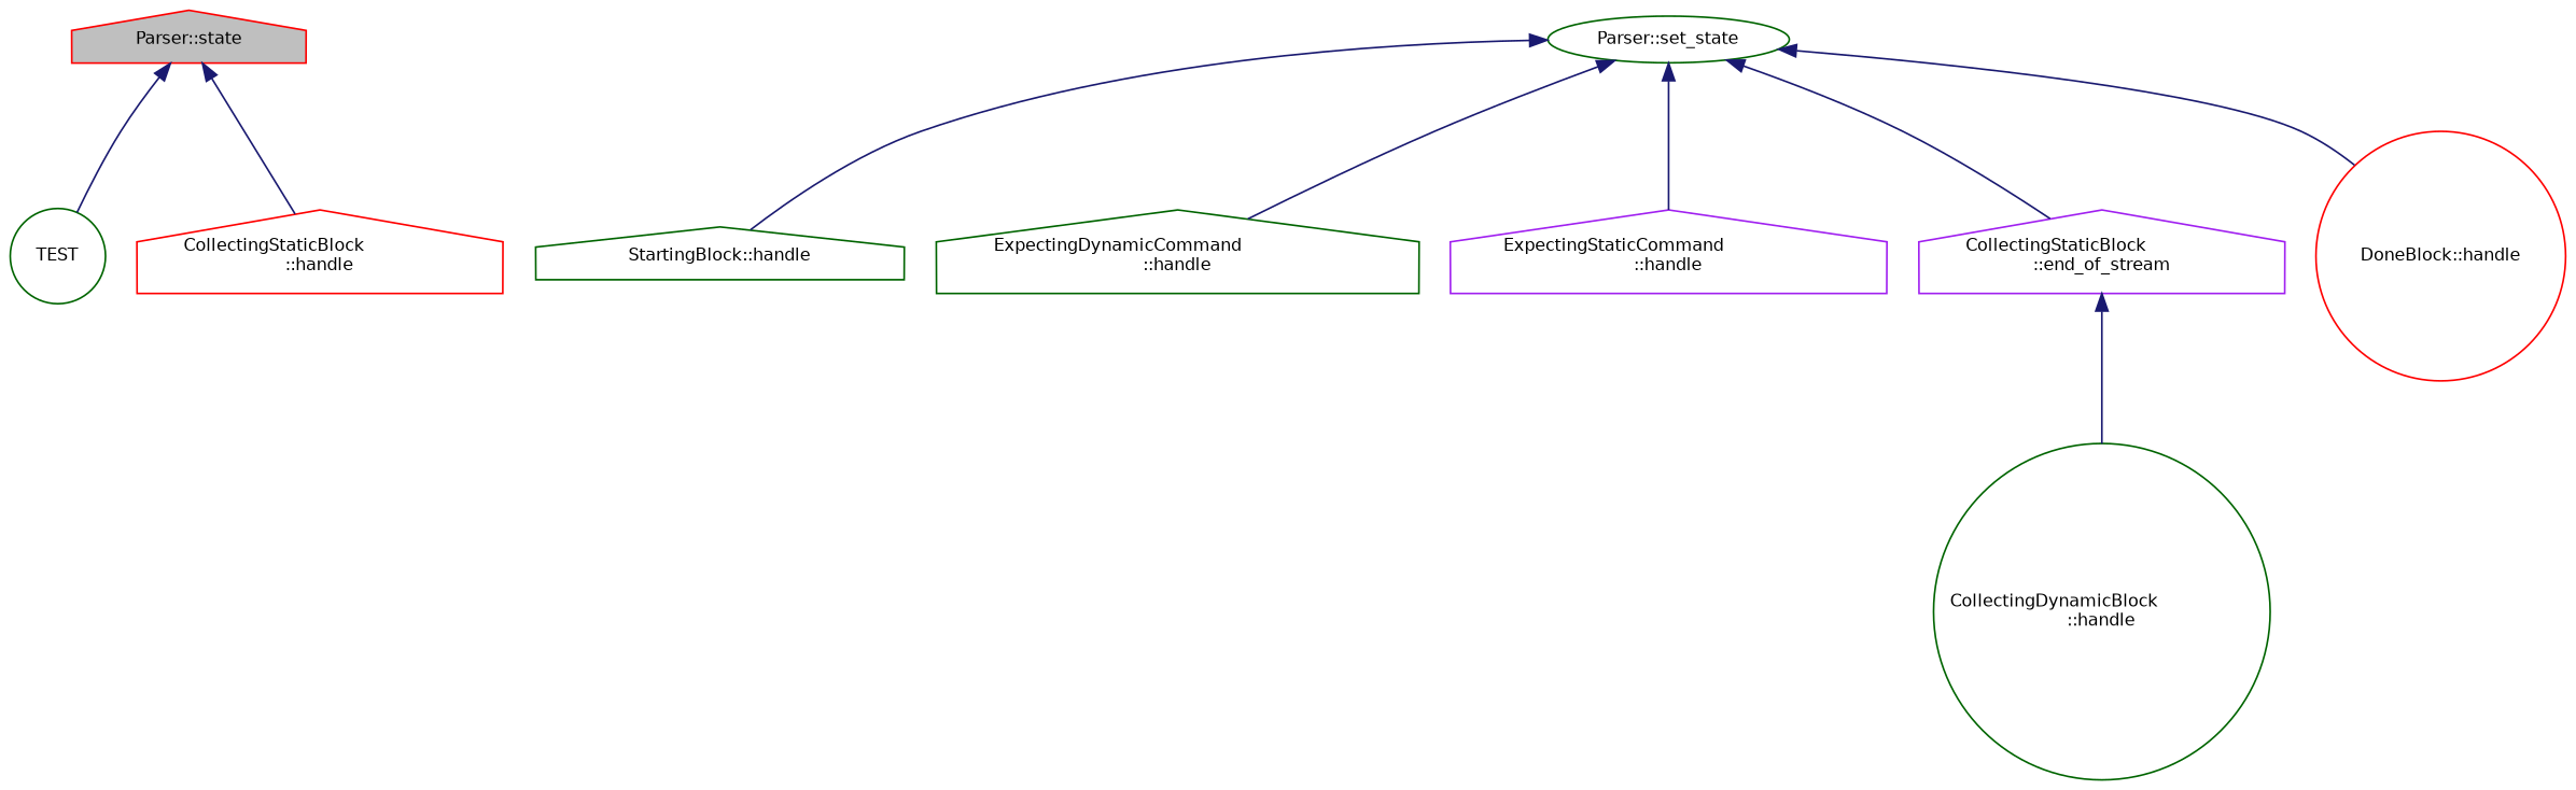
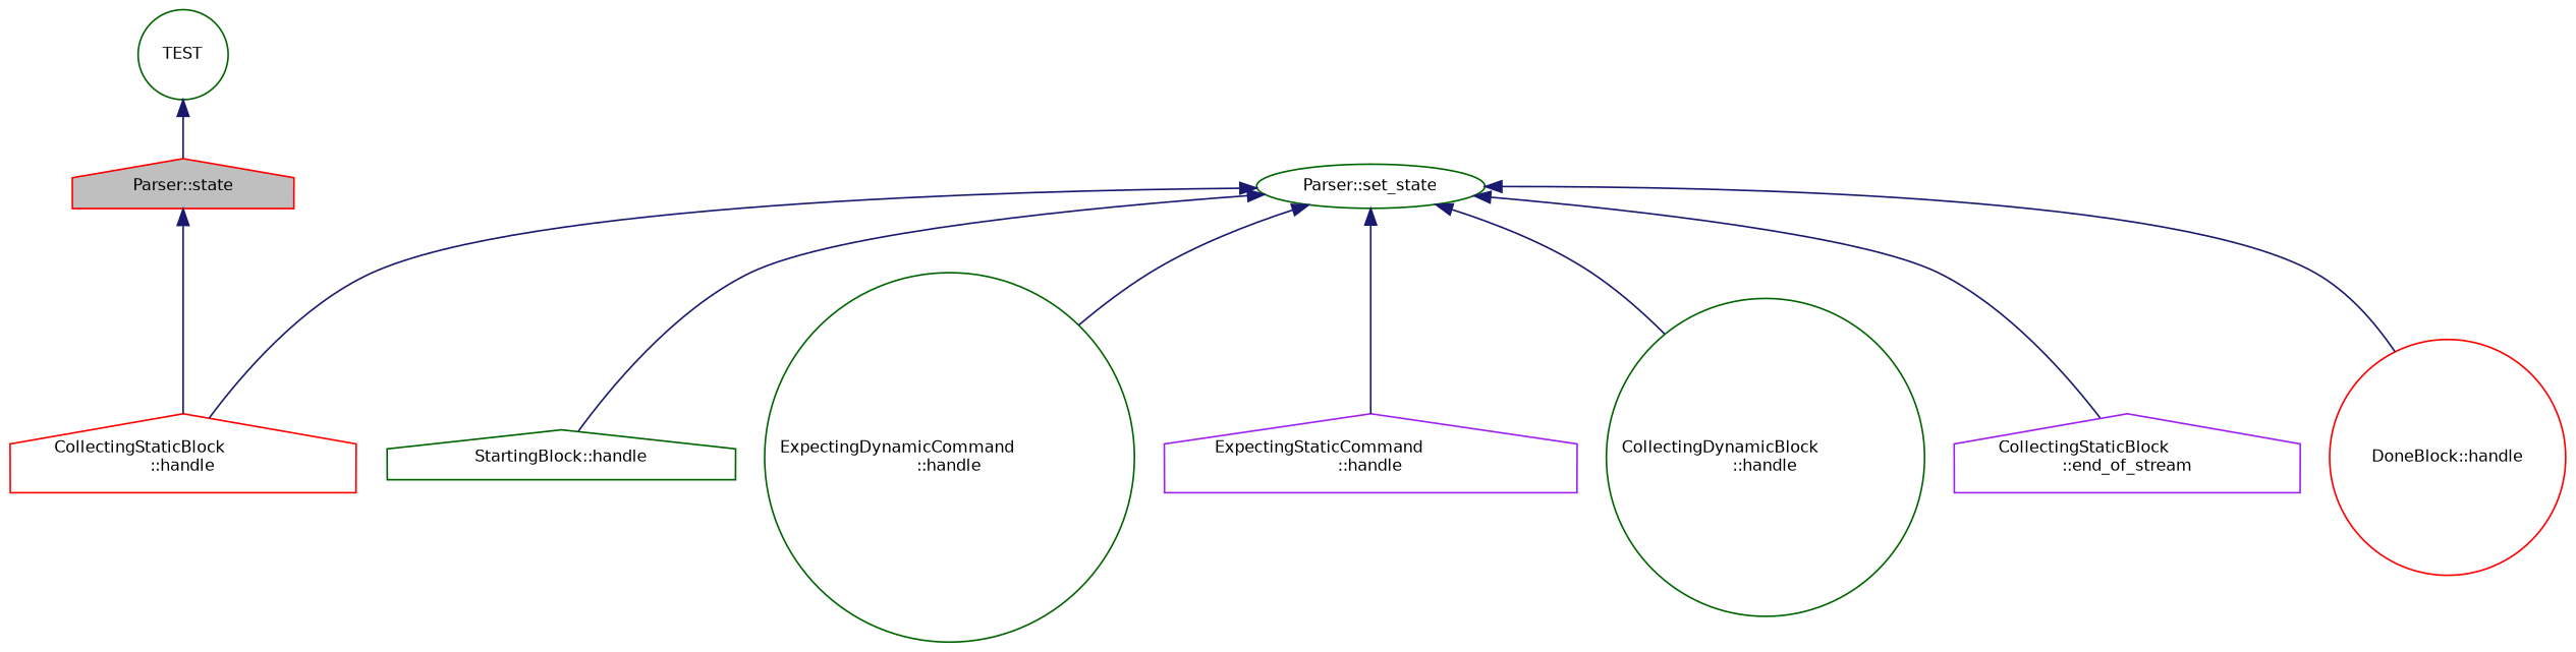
  digraph {
    rankdir=TB
    node [color=darkgreen fillcolor=white fontname=Helvetica fontsize=10 shape=house style=filled]
    edge [color=midnightblue dir=back fontname=Helvetica fontsize=10 labelfontname=Helvetica labelfontsize=10 style=solid]
    n1 [color=red fillcolor=grey75 fontcolor=black height=0.2 label="Parser::state" width=0.4]
    n2 [height=0.2 label=TEST shape=circle width=0.4]
    n3 [color=red height=0.2 label="CollectingStaticBlock\l::handle" width=0.4]
    n4 [height=0.2 label="Parser::set_state" shape=ellipse width=0.4]
    n5 [height=0.2 label="StartingBlock::handle" width=0.4]
-   n6 [height=0.2 label="ExpectingDynamicCommand\l::handle" width=0.4]
+   n6 [height=0.2 label="ExpectingDynamicCommand\l::handle" shape=circle width=0.4]
    n7 [color=purple height=0.2 label="ExpectingStaticCommand\l::handle" width=0.4]
    n8 [height=0.2 label="CollectingDynamicBlock\l::handle" shape=circle width=0.4]
    n9 [color=purple height=0.2 label="CollectingStaticBlock\l::end_of_stream" width=0.4]
    n10 [color=red height=0.2 label="DoneBlock::handle" shape=circle width=0.4]
-   n1 -> n2
+   n2 -> n1
    n1 -> n3
+   n4 -> n3
    n4 -> n5
    n4 -> n6
    n4 -> n7
-   n9 -> n8
+   n4 -> n8
    n4 -> n9
    n4 -> n10
  }
